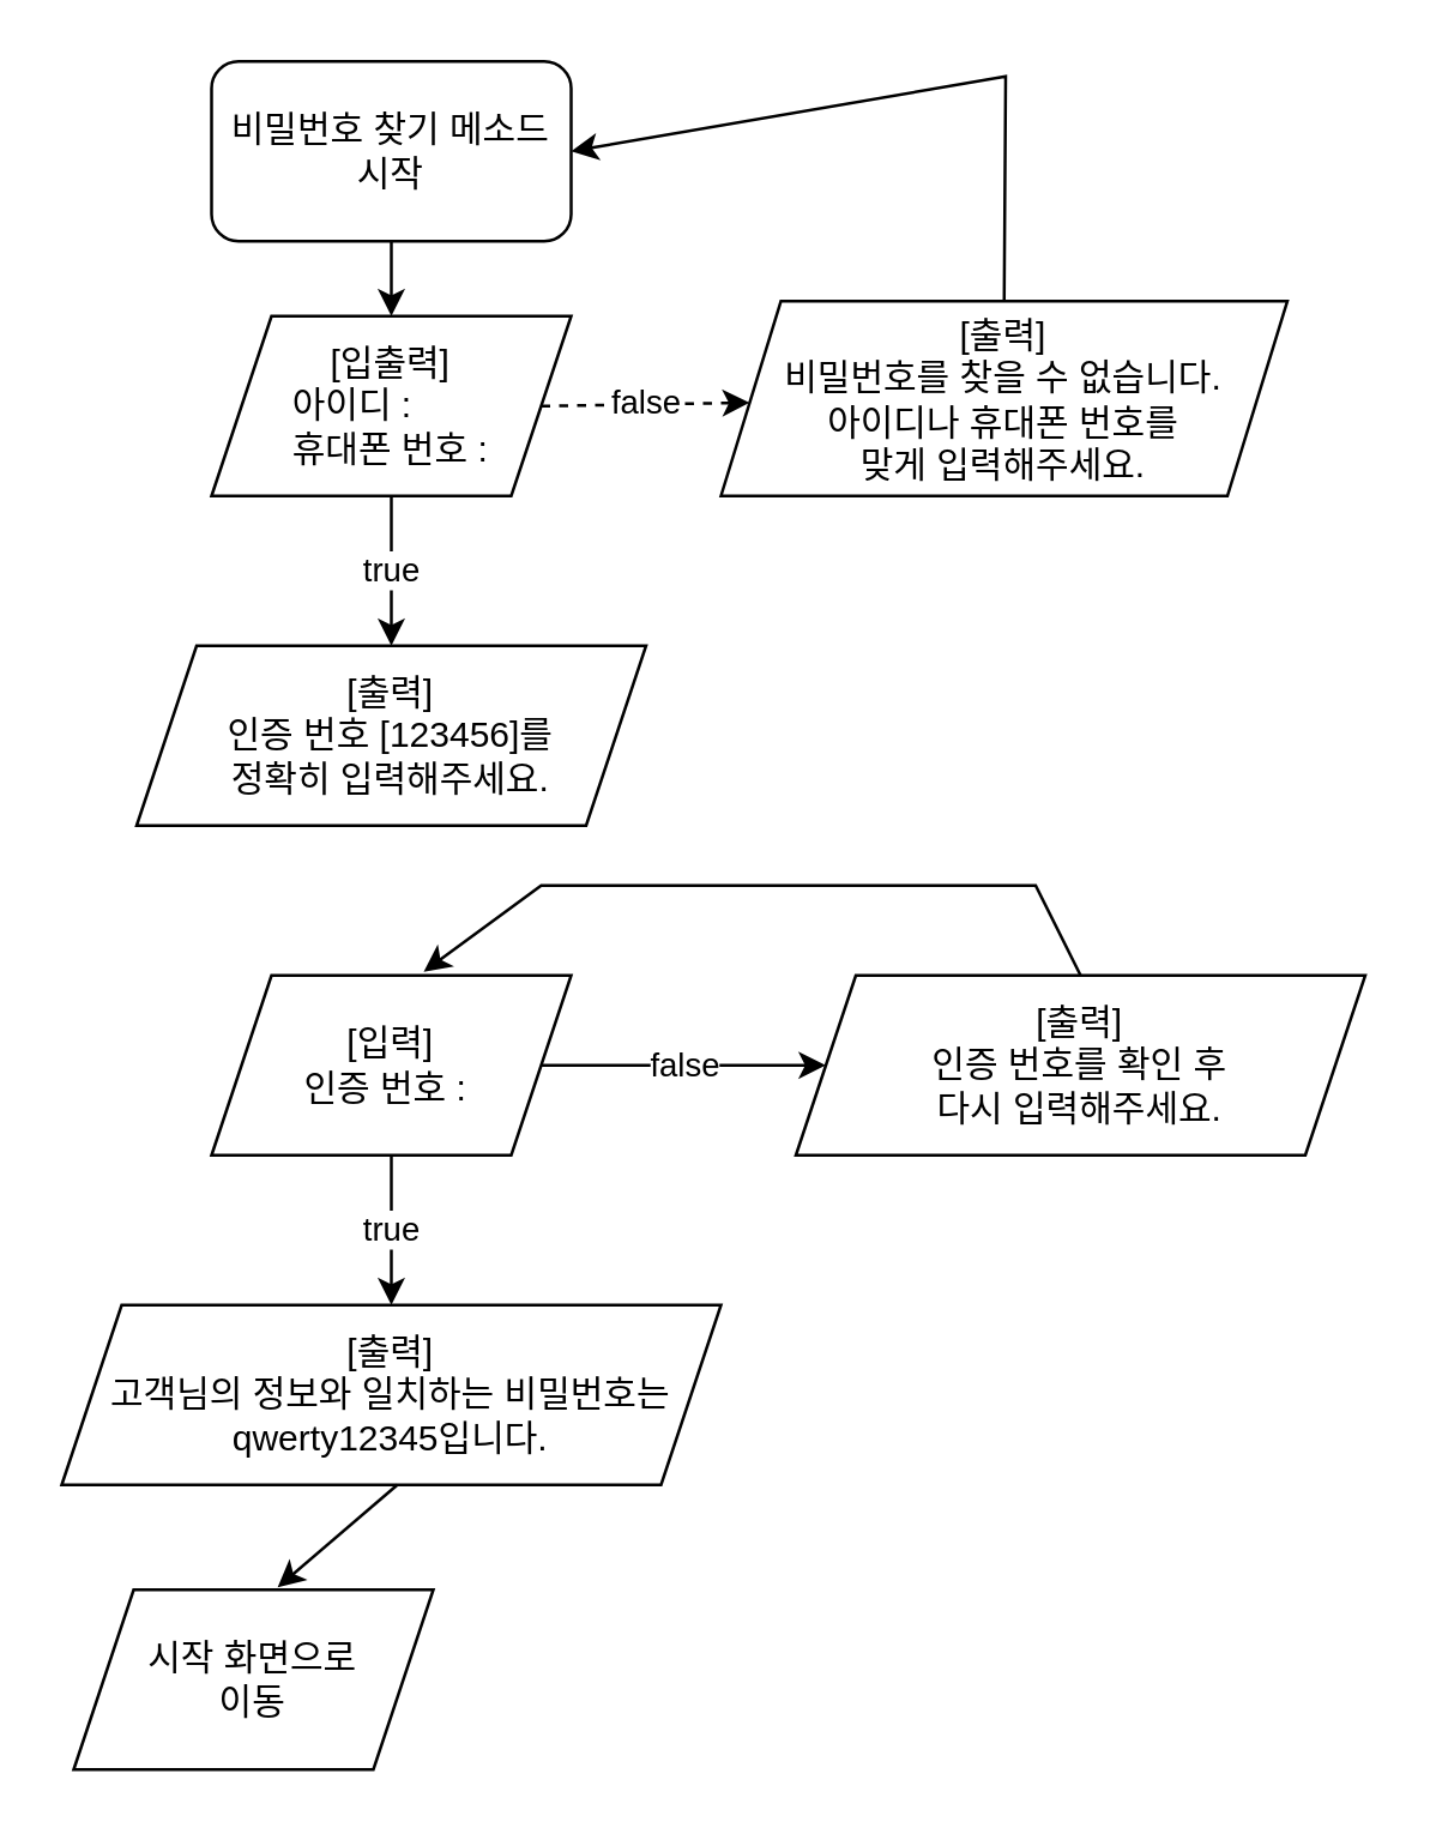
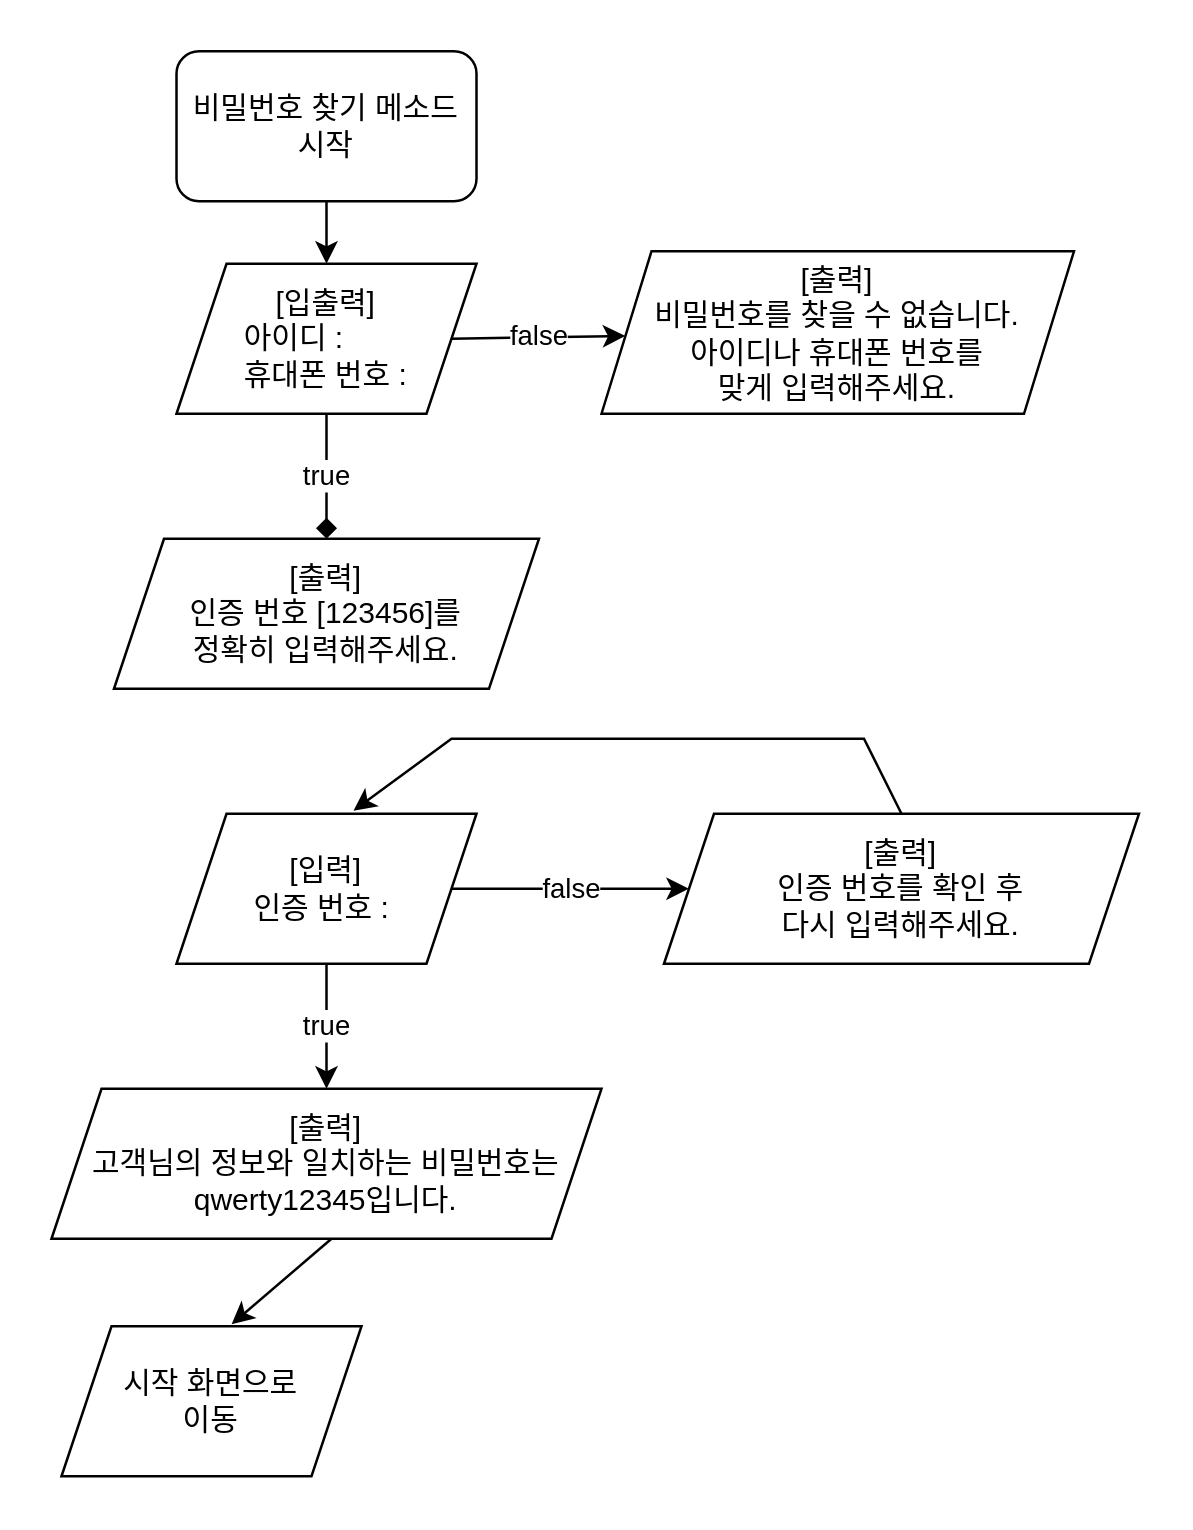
  <mxCell id="0" />
  <mxCell id="1" parent="0" />
  <mxCell id="2" value="비밀번호 찾기 메소드&lt;br&gt;시작" style="rounded=1;whiteSpace=wrap;html=1;" vertex="1" parent="1"><mxGeometry x="70" y="20" width="120" height="60" as="geometry" /></mxCell>
  <mxCell id="3" value="" style="endArrow=classic;html=1;exitX=0.5;exitY=1;exitDx=0;exitDy=0;entryX=0.5;entryY=0;entryDx=0;entryDy=0;" edge="1" parent="1" source="2" target="4"><mxGeometry width="50" height="50" relative="1" as="geometry"><mxPoint x="110" y="45" as="sourcePoint" /><mxPoint x="130" y="95" as="targetPoint" /></mxGeometry></mxCell>
  <mxCell id="4" value="[입출력]&lt;br&gt;&lt;div style=&quot;text-align: left&quot;&gt;&lt;span&gt;아이디 :&lt;/span&gt;&lt;/div&gt;&lt;div style=&quot;text-align: left&quot;&gt;&lt;span&gt;휴대폰 번호 :&lt;/span&gt;&lt;/div&gt;" style="shape=parallelogram;perimeter=parallelogramPerimeter;whiteSpace=wrap;html=1;fixedSize=1;" vertex="1" parent="1"><mxGeometry x="70" y="105" width="120" height="60" as="geometry" /></mxCell>
- <mxCell id="5" value="true" style="endArrow=classic;html=1;exitX=0.5;exitY=1;exitDx=0;exitDy=0;entryX=0.5;entryY=0;entryDx=0;entryDy=0;" edge="1" parent="1" source="4" target="9"><mxGeometry width="50" height="50" relative="1" as="geometry"><mxPoint x="50" y="175" as="sourcePoint" /><mxPoint x="120" y="205" as="targetPoint" /></mxGeometry></mxCell>
- <mxCell id="6" value="false" style="endArrow=classic;html=1;exitX=1;exitY=0.5;exitDx=0;exitDy=0;dashed=1;" edge="1" parent="1" source="4" target="8"><mxGeometry width="50" height="50" relative="1" as="geometry"><mxPoint x="140" y="175" as="sourcePoint" /><mxPoint x="230" y="105" as="targetPoint" /></mxGeometry></mxCell>
- <mxCell id="7" value="" style="endArrow=classic;html=1;rounded=0;entryX=1;entryY=0.5;entryDx=0;entryDy=0;exitX=0.5;exitY=0;exitDx=0;exitDy=0;" edge="1" parent="1" source="8" target="2"><mxGeometry width="50" height="50" relative="1" as="geometry"><mxPoint x="335" y="65" as="sourcePoint" /><mxPoint x="200" y="75" as="targetPoint" /><Array as="points"><mxPoint x="335" y="25" /></Array></mxGeometry></mxCell>
+ <mxCell id="5" value="true" style="endArrow=diamond;html=1;exitX=0.5;exitY=1;exitDx=0;exitDy=0;entryX=0.5;entryY=0;entryDx=0;entryDy=0;" edge="1" parent="1" source="4" target="9"><mxGeometry width="50" height="50" relative="1" as="geometry"><mxPoint x="50" y="175" as="sourcePoint" /><mxPoint x="120" y="205" as="targetPoint" /></mxGeometry></mxCell>
+ <mxCell id="6" value="false" style="endArrow=classic;html=1;exitX=1;exitY=0.5;exitDx=0;exitDy=0;" edge="1" parent="1" source="4" target="8"><mxGeometry width="50" height="50" relative="1" as="geometry"><mxPoint x="140" y="175" as="sourcePoint" /><mxPoint x="230" y="105" as="targetPoint" /></mxGeometry></mxCell>
  <mxCell id="8" value="[출력]&lt;br&gt;비밀번호를 찾을 수 없습니다.&lt;br&gt;아이디나 휴대폰 번호를 &lt;br&gt;맞게&amp;nbsp;입력해주세요." style="shape=parallelogram;perimeter=parallelogramPerimeter;whiteSpace=wrap;html=1;fixedSize=1;" vertex="1" parent="1"><mxGeometry x="240" y="100" width="189" height="65" as="geometry" /></mxCell>
  <mxCell id="9" value="[출력]&lt;br&gt;인증 번호 [123456]를&lt;br&gt;정확히 입력해주세요." style="shape=parallelogram;perimeter=parallelogramPerimeter;whiteSpace=wrap;html=1;fixedSize=1;" vertex="1" parent="1"><mxGeometry x="45" y="215" width="170" height="60" as="geometry" /></mxCell>
  <mxCell id="10" value="[입력]&lt;br&gt;인증 번호 :&amp;nbsp;" style="shape=parallelogram;perimeter=parallelogramPerimeter;whiteSpace=wrap;html=1;fixedSize=1;" vertex="1" parent="1"><mxGeometry x="70" y="325" width="120" height="60" as="geometry" /></mxCell>
  <mxCell id="11" value="false" style="endArrow=classic;html=1;exitX=1;exitY=0.5;exitDx=0;exitDy=0;entryX=0;entryY=0.5;entryDx=0;entryDy=0;" edge="1" parent="1" source="10" target="12"><mxGeometry width="50" height="50" relative="1" as="geometry"><mxPoint x="200" y="355.56" as="sourcePoint" /><mxPoint x="230" y="354" as="targetPoint" /></mxGeometry></mxCell>
  <mxCell id="12" value="[출력]&lt;br&gt;인증 번호를 확인 후 &lt;br&gt;다시 입력해주세요." style="shape=parallelogram;perimeter=parallelogramPerimeter;whiteSpace=wrap;html=1;fixedSize=1;" vertex="1" parent="1"><mxGeometry x="265" y="325" width="190" height="60" as="geometry" /></mxCell>
  <mxCell id="13" value="" style="endArrow=classic;html=1;exitX=0.5;exitY=0;exitDx=0;exitDy=0;rounded=0;entryX=0.59;entryY=-0.02;entryDx=0;entryDy=0;entryPerimeter=0;" edge="1" parent="1" source="12" target="10"><mxGeometry width="50" height="50" relative="1" as="geometry"><mxPoint x="320" y="275" as="sourcePoint" /><mxPoint x="370" y="225" as="targetPoint" /><Array as="points"><mxPoint x="345" y="295" /><mxPoint x="180" y="295" /></Array></mxGeometry></mxCell>
  <mxCell id="14" value="true" style="endArrow=classic;html=1;entryX=0.5;entryY=0;entryDx=0;entryDy=0;exitX=0.5;exitY=1;exitDx=0;exitDy=0;" edge="1" parent="1" source="10" target="15"><mxGeometry width="50" height="50" relative="1" as="geometry"><mxPoint x="122" y="386" as="sourcePoint" /><mxPoint x="130" y="435" as="targetPoint" /></mxGeometry></mxCell>
  <mxCell id="15" value="[출력]&lt;br&gt;고객님의 정보와 일치하는 비밀번호는 &lt;br&gt;qwerty12345입니다." style="shape=parallelogram;perimeter=parallelogramPerimeter;whiteSpace=wrap;html=1;fixedSize=1;" vertex="1" parent="1"><mxGeometry x="20" y="435" width="220" height="60" as="geometry" /></mxCell>
  <mxCell id="16" value="" style="endArrow=classic;html=1;entryX=0.567;entryY=-0.013;entryDx=0;entryDy=0;entryPerimeter=0;" edge="1" parent="1" target="17"><mxGeometry width="50" height="50" relative="1" as="geometry"><mxPoint x="132" y="495" as="sourcePoint" /><mxPoint x="130" y="525" as="targetPoint" /></mxGeometry></mxCell>
  <mxCell id="17" value="시작 화면으로&lt;br&gt;이동" style="shape=parallelogram;perimeter=parallelogramPerimeter;whiteSpace=wrap;html=1;fixedSize=1;" vertex="1" parent="1"><mxGeometry x="24" y="530" width="120" height="60" as="geometry" /></mxCell>
